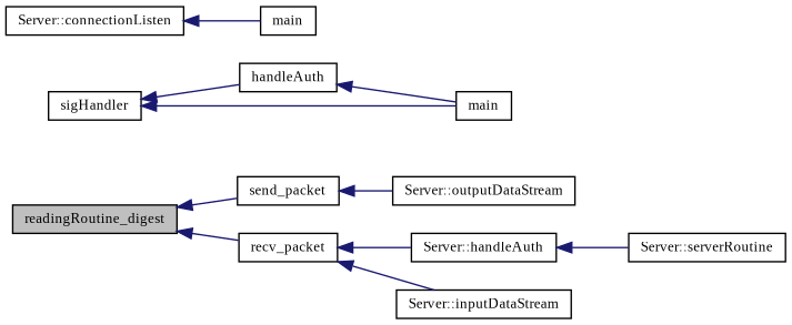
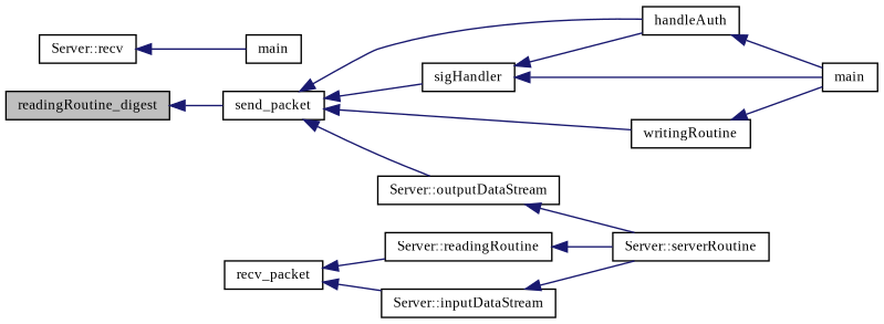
  digraph {
    fontname="Liberation Serif"
    rankdir=LR
    node [color=black fillcolor=white fontname="Liberation Serif" fontsize=10 shape=record style=filled]
    edge [color=midnightblue dir=back fontname="Liberation Serif" fontsize=10 labelfontname=Helvetica labelfontsize=10 style=solid]
    n1 [fillcolor=grey75 fontcolor=black height=0.2 label=readingRoutine_digest width=0.4]
    n2 [height=0.2 label=send_packet width=0.4]
    n3 [height=0.2 label=recv_packet width=0.4]
    n4 [height=0.2 label=sigHandler width=0.4]
    n5 [height=0.2 label=handleAuth width=0.4]
+   n6 [height=0.2 label=writingRoutine width=0.4]
    n7 [height=0.2 label="Server::outputDataStream" width=0.4]
-   n8 [height=0.2 label="Server::handleAuth" width=0.4]
+   n8 [height=0.2 label="Server::readingRoutine" width=0.4]
    n9 [height=0.2 label="Server::inputDataStream" width=0.4]
    n10 [height=0.2 label=main width=0.4]
    n11 [height=0.2 label="Server::serverRoutine" width=0.4]
-   n12 [height=0.2 label="Server::connectionListen" width=0.4]
+   n12 [height=0.2 label="Server::recv" width=0.4]
    n13 [height=0.2 label=main width=0.4]
    n1 -> n2
-   n1 -> n3
+   n2 -> n4
+   n2 -> n5
+   n2 -> n6
    n2 -> n7
    n3 -> n8
    n3 -> n9
    n4 -> n5
    n4 -> n10
    n5 -> n10
+   n6 -> n10
+   n7 -> n11
    n8 -> n11
+   n9 -> n11
    n12 -> n13
  }
